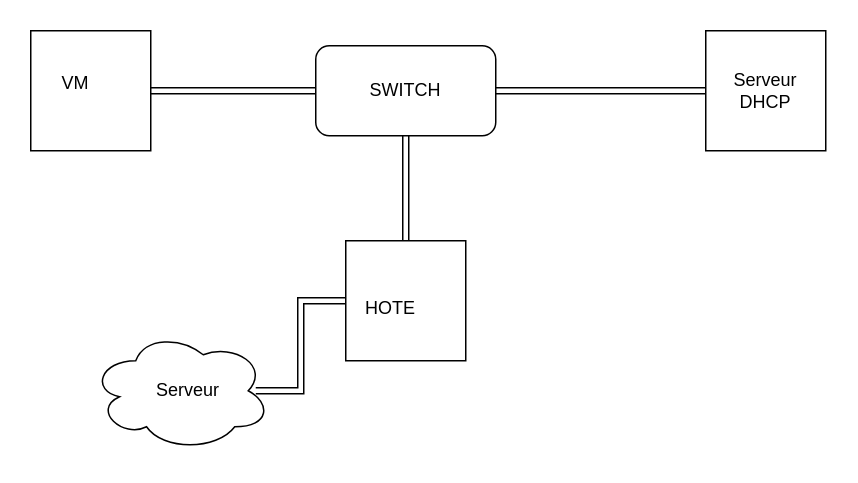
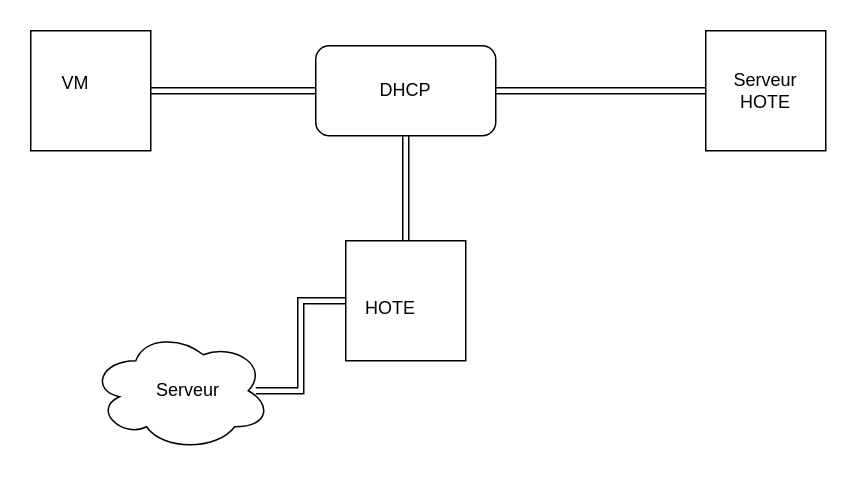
  <mxCell id="0" />
  <mxCell id="1" parent="0" />
  <mxCell id="2" value="" style="group" vertex="1" connectable="0" parent="1"><mxGeometry x="20" y="20" width="80" height="80" as="geometry" /></mxCell>
  <mxCell id="3" value="" style="whiteSpace=wrap;html=1;aspect=fixed;" vertex="1" parent="2"><mxGeometry width="80" height="80" as="geometry" /></mxCell>
  <mxCell id="4" value="VM" style="text;html=1;strokeColor=none;fillColor=none;align=center;verticalAlign=middle;whiteSpace=wrap;rounded=0;" vertex="1" parent="2"><mxGeometry x="10" y="25" width="40" height="20" as="geometry" /></mxCell>
  <mxCell id="5" value="" style="group" vertex="1" connectable="0" parent="1"><mxGeometry x="210" y="30" width="120" height="60" as="geometry" /></mxCell>
  <mxCell id="6" value="" style="rounded=1;whiteSpace=wrap;html=1;" vertex="1" parent="5"><mxGeometry width="120" height="60" as="geometry" /></mxCell>
- <mxCell id="7" value="SWITCH" style="text;html=1;strokeColor=none;fillColor=none;align=center;verticalAlign=middle;whiteSpace=wrap;rounded=0;" vertex="1" parent="5"><mxGeometry y="20" width="120" height="20" as="geometry" /></mxCell>
+ <mxCell id="7" value="DHCP" style="text;html=1;strokeColor=none;fillColor=none;align=center;verticalAlign=middle;whiteSpace=wrap;rounded=0;" vertex="1" parent="5"><mxGeometry y="20" width="120" height="20" as="geometry" /></mxCell>
  <mxCell id="8" value="" style="group" vertex="1" connectable="0" parent="1"><mxGeometry x="230" y="160" width="80" height="80" as="geometry" /></mxCell>
  <mxCell id="9" value="" style="whiteSpace=wrap;html=1;aspect=fixed;" vertex="1" parent="8"><mxGeometry width="80" height="80" as="geometry" /></mxCell>
  <mxCell id="10" value="HOTE" style="text;html=1;strokeColor=none;fillColor=none;align=center;verticalAlign=middle;whiteSpace=wrap;rounded=0;" vertex="1" parent="8"><mxGeometry x="10" y="35" width="40" height="20" as="geometry" /></mxCell>
  <mxCell id="11" value="" style="group" vertex="1" connectable="0" parent="1"><mxGeometry x="60" y="220" width="120" height="80" as="geometry" /></mxCell>
  <mxCell id="12" value="" style="ellipse;shape=cloud;whiteSpace=wrap;html=1;" vertex="1" parent="11"><mxGeometry width="120" height="80" as="geometry" /></mxCell>
  <mxCell id="13" value="Serveur" style="text;html=1;strokeColor=none;fillColor=none;align=center;verticalAlign=middle;whiteSpace=wrap;rounded=0;" vertex="1" parent="11"><mxGeometry x="20" y="30" width="90" height="20" as="geometry" /></mxCell>
  <mxCell id="14" style="edgeStyle=orthogonalEdgeStyle;rounded=0;orthogonalLoop=1;jettySize=auto;html=1;shape=link;" edge="1" parent="1" source="7" target="3"><mxGeometry relative="1" as="geometry" /></mxCell>
  <mxCell id="15" style="edgeStyle=orthogonalEdgeStyle;shape=link;rounded=0;orthogonalLoop=1;jettySize=auto;html=1;" edge="1" parent="1" source="6" target="9"><mxGeometry relative="1" as="geometry" /></mxCell>
  <mxCell id="16" style="edgeStyle=orthogonalEdgeStyle;shape=link;rounded=0;orthogonalLoop=1;jettySize=auto;html=1;entryX=1;entryY=0.5;entryDx=0;entryDy=0;" edge="1" parent="1" source="9" target="13"><mxGeometry relative="1" as="geometry" /></mxCell>
  <mxCell id="17" value="" style="whiteSpace=wrap;html=1;aspect=fixed;" vertex="1" parent="1"><mxGeometry x="470" y="20" width="80" height="80" as="geometry" /></mxCell>
  <mxCell id="18" style="edgeStyle=orthogonalEdgeStyle;shape=link;rounded=0;orthogonalLoop=1;jettySize=auto;html=1;entryX=1;entryY=0.5;entryDx=0;entryDy=0;" edge="1" parent="1" source="19" target="7"><mxGeometry relative="1" as="geometry" /></mxCell>
- <mxCell id="19" value="Serveur DHCP" style="text;html=1;strokeColor=none;fillColor=none;align=center;verticalAlign=middle;whiteSpace=wrap;rounded=0;" vertex="1" parent="1"><mxGeometry x="470" y="40" width="80" height="40" as="geometry" /></mxCell>
+ <mxCell id="19" value="Serveur HOTE" style="text;html=1;strokeColor=none;fillColor=none;align=center;verticalAlign=middle;whiteSpace=wrap;rounded=0;" vertex="1" parent="1"><mxGeometry x="470" y="40" width="80" height="40" as="geometry" /></mxCell>
